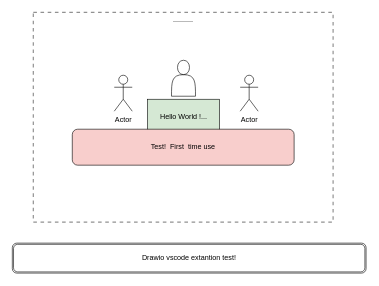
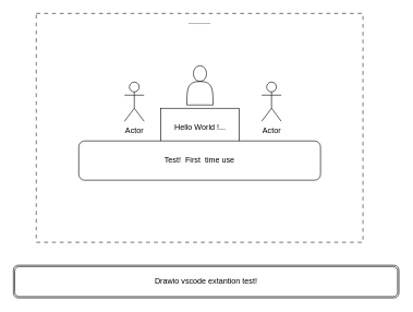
  <mxCell id="0" />
  <mxCell id="1" parent="0" />
  <mxCell id="2" value="" style="shape=actor;whiteSpace=wrap;html=1;" vertex="1" parent="1"><mxGeometry x="285.5" y="100" width="40" height="60" as="geometry" /></mxCell>
  <mxCell id="3" value="Actor" style="shape=umlActor;verticalLabelPosition=bottom;verticalAlign=top;html=1;outlineConnect=0;" vertex="1" parent="1"><mxGeometry x="400" y="125" width="30" height="60" as="geometry" /></mxCell>
  <mxCell id="4" value="Actor" style="shape=umlActor;verticalLabelPosition=bottom;verticalAlign=top;html=1;outlineConnect=0;" vertex="1" parent="1"><mxGeometry x="190" y="125" width="30" height="60" as="geometry" /></mxCell>
- <mxCell id="5" value="Hello World !..." style="rounded=0;whiteSpace=wrap;html=1;fillColor=#d5e8d4;" vertex="1" parent="1"><mxGeometry x="245.5" y="165" width="120" height="60" as="geometry" /></mxCell>
- <mxCell id="6" value="Test!&amp;nbsp; First&amp;nbsp; time use" style="rounded=1;whiteSpace=wrap;html=1;fillColor=#f8cecc;" vertex="1" parent="1"><mxGeometry x="120" y="215" width="370" height="60" as="geometry" /></mxCell>
+ <mxCell id="5" value="Hello World !..." style="rounded=0;whiteSpace=wrap;html=1;" vertex="1" parent="1"><mxGeometry x="245.5" y="165" width="120" height="60" as="geometry" /></mxCell>
+ <mxCell id="6" value="Test!&amp;nbsp; First&amp;nbsp; time use" style="rounded=1;whiteSpace=wrap;html=1;" vertex="1" parent="1"><mxGeometry x="120" y="215" width="370" height="60" as="geometry" /></mxCell>
  <mxCell id="7" value=".........." style="fontStyle=0;verticalAlign=top;align=center;spacingTop=-2;fillColor=none;rounded=0;whiteSpace=wrap;html=1;strokeColor=#919191;strokeWidth=2;dashed=1;container=1;collapsible=0;expand=0;recursiveResize=0;" vertex="1" parent="1"><mxGeometry x="55" y="20" width="500" height="350" as="geometry" /></mxCell>
  <mxCell id="8" value="Drawio vscode extantion test!" style="shape=ext;double=1;rounded=1;whiteSpace=wrap;html=1;" vertex="1" parent="1"><mxGeometry x="20" y="405" width="590" height="50" as="geometry" /></mxCell>
